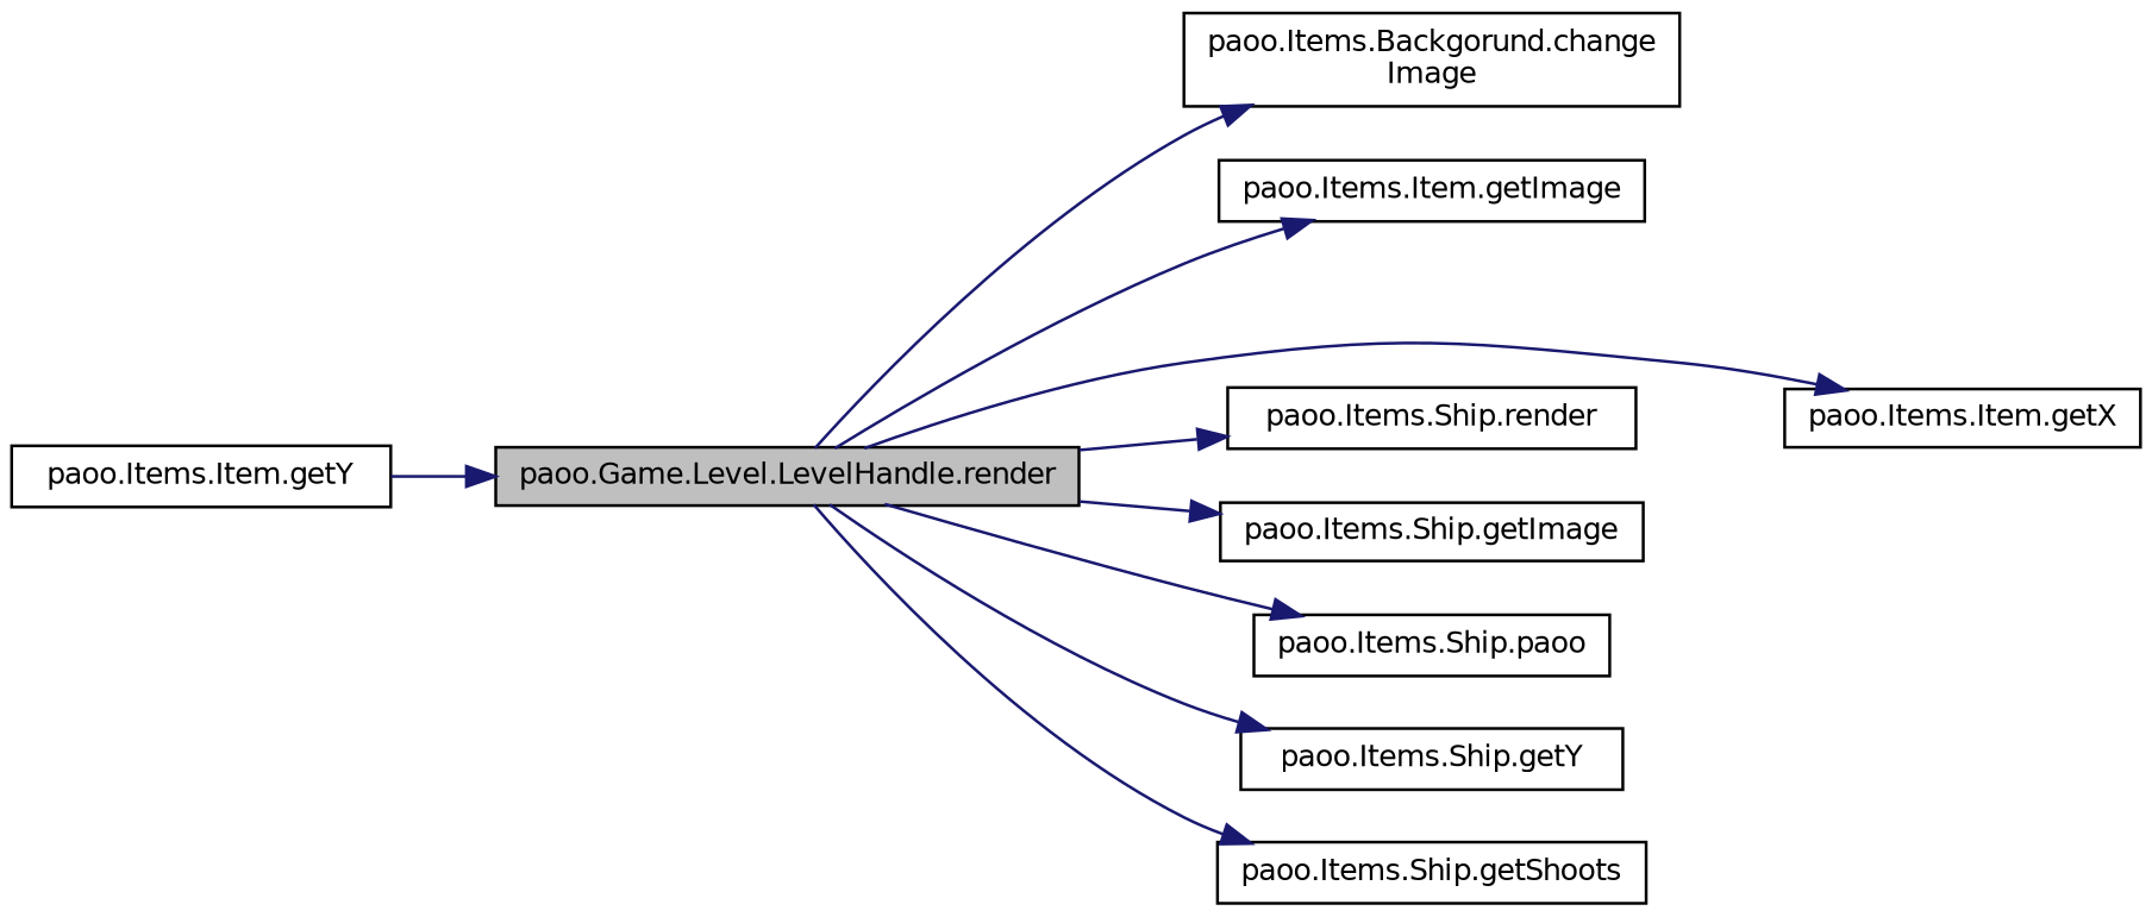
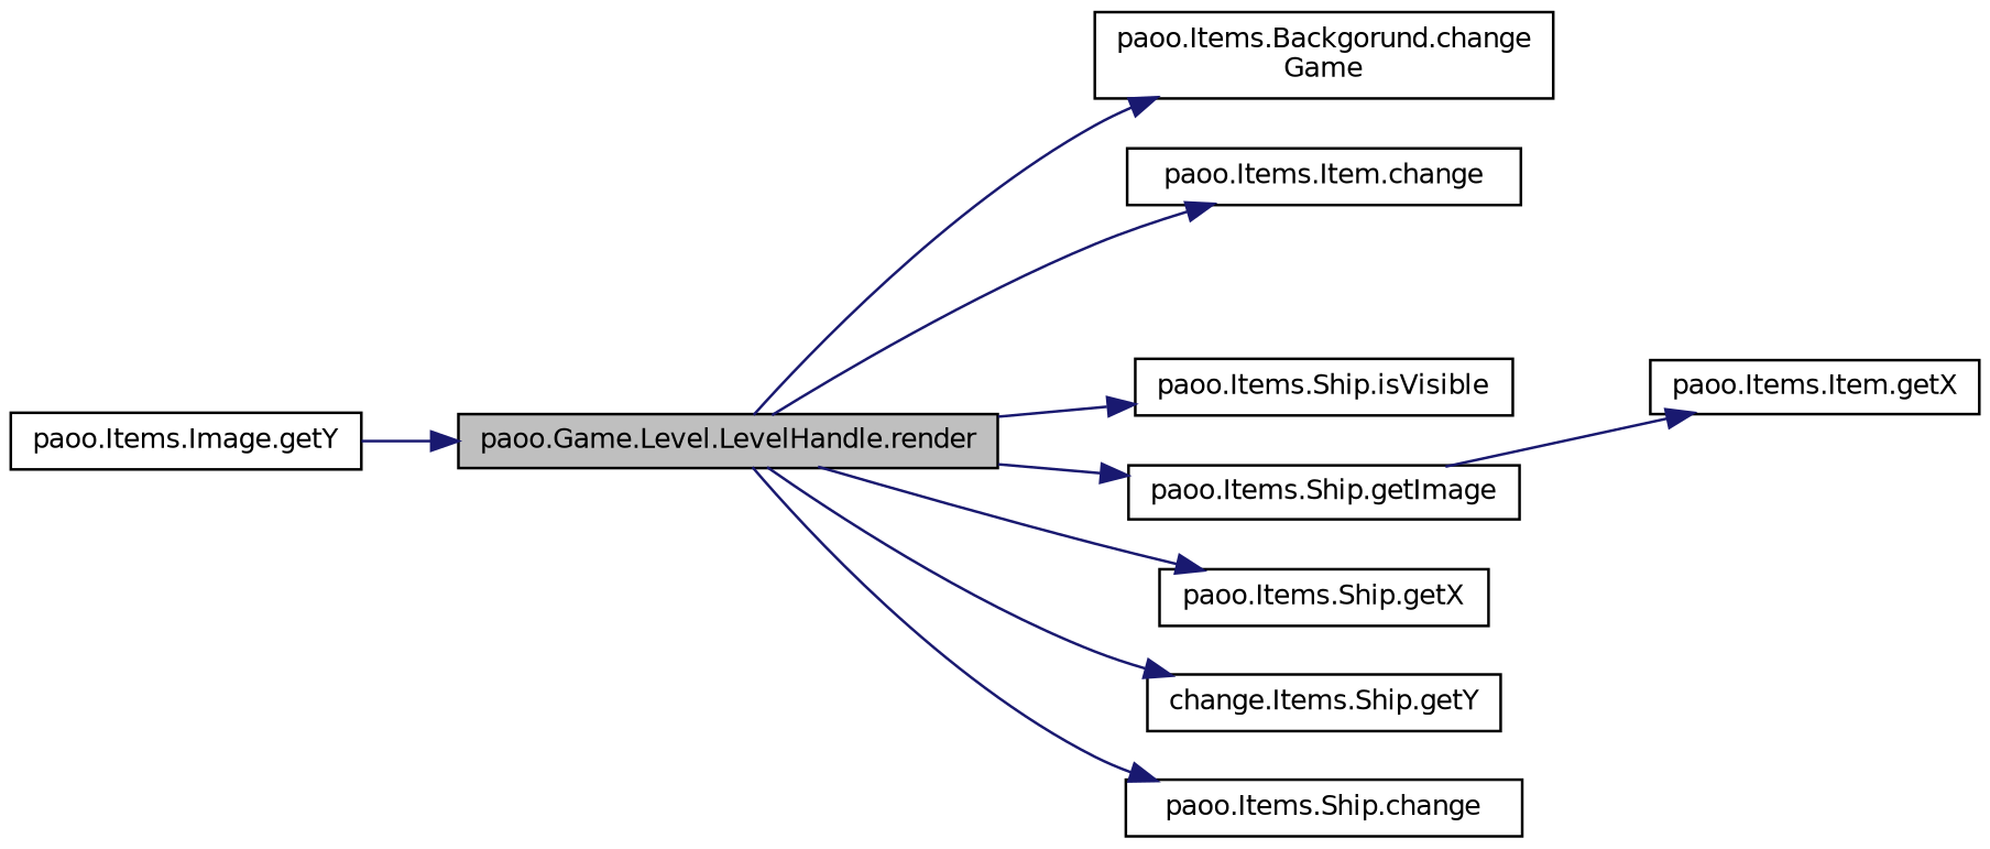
  digraph {
    rankdir=LR
    node [color=black fillcolor=white fontname=Helvetica fontsize=10 shape=record style=filled]
    edge [color=midnightblue fontname=Helvetica fontsize=10 labelfontname=Helvetica labelfontsize=10 style=solid]
    n1 [fillcolor=grey75 fontcolor=black height=0.2 label="paoo.Game.Level.LevelHandle.render" width=0.4]
-   n2 [height=0.2 label="paoo.Items.Backgorund.change\lImage" width=0.4]
-   n3 [height=0.2 label="paoo.Items.Item.getImage" width=0.4]
+   n2 [height=0.2 label="paoo.Items.Backgorund.change\lGame" width=0.4]
+   n3 [height=0.2 label="paoo.Items.Item.change" width=0.4]
    n4 [height=0.2 label="paoo.Items.Item.getX" width=0.4]
-   n5 [height=0.2 label="paoo.Items.Ship.render" width=0.4]
+   n5 [height=0.2 label="paoo.Items.Ship.isVisible" width=0.4]
    n6 [height=0.2 label="paoo.Items.Ship.getImage" width=0.4]
-   n7 [height=0.2 label="paoo.Items.Ship.paoo" width=0.4]
-   n8 [height=0.2 label="paoo.Items.Ship.getY" width=0.4]
-   n9 [height=0.2 label="paoo.Items.Ship.getShoots" width=0.4]
-   n10 [height=0.2 label="paoo.Items.Item.getY" width=0.4]
+   n7 [height=0.2 label="paoo.Items.Ship.getX" width=0.4]
+   n8 [height=0.2 label="change.Items.Ship.getY" width=0.4]
+   n9 [height=0.2 label="paoo.Items.Ship.change" width=0.4]
+   n10 [height=0.2 label="paoo.Items.Image.getY" width=0.4]
    n1 -> n2
    n1 -> n3
-   n1 -> n4
+   n6 -> n4
    n1 -> n5
    n1 -> n6
    n1 -> n7
    n1 -> n8
    n1 -> n9
    n10 -> n1
  }
